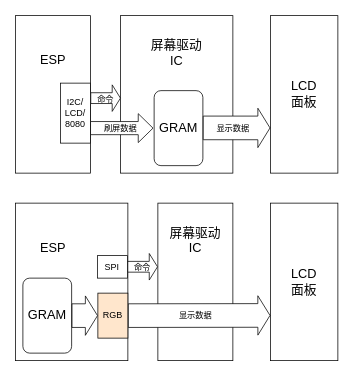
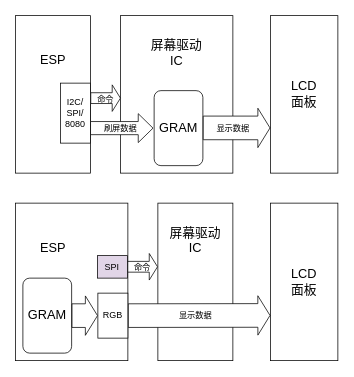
  <mxCell id="0" />
  <mxCell id="1" parent="0" />
  <mxCell id="2" value="" style="group;fontColor=#000000;" parent="1" vertex="1" connectable="0"><mxGeometry x="160" y="20" width="150" height="210" as="geometry" /></mxCell>
  <mxCell id="3" value="" style="whiteSpace=wrap;html=1;fillColor=#FFFFFF;fontColor=#000000;strokeColor=#000000;fontSize=17;labelPosition=center;verticalLabelPosition=middle;align=center;verticalAlign=middle;" parent="2" vertex="1"><mxGeometry width="150" height="210" as="geometry" /></mxCell>
  <mxCell id="4" value="&lt;span style=&quot;&quot;&gt;屏幕驱动 IC&lt;/span&gt;" style="text;html=1;strokeColor=none;fillColor=none;align=center;verticalAlign=middle;whiteSpace=wrap;rounded=0;fontSize=17;fontColor=#000000;" parent="2" vertex="1"><mxGeometry x="30" y="20" width="90" height="60" as="geometry" /></mxCell>
  <mxCell id="5" value="GRAM" style="rounded=1;whiteSpace=wrap;html=1;fontSize=17;strokeColor=#000000;fillColor=#FFFFFF;arcSize=14;fontColor=#000000;" parent="2" vertex="1"><mxGeometry x="45" y="100" width="65" height="100" as="geometry" /></mxCell>
  <mxCell id="6" value="" style="whiteSpace=wrap;html=1;fillColor=#FFFFFF;fontColor=#000000;strokeColor=#000000;fontSize=17;" parent="1" vertex="1"><mxGeometry x="20" y="20" width="100" height="210" as="geometry" /></mxCell>
  <mxCell id="7" value="LCD &lt;br&gt;面板" style="whiteSpace=wrap;html=1;fillColor=#FFFFFF;fontColor=#000000;strokeColor=#000000;fontSize=17;" parent="1" vertex="1"><mxGeometry x="360" y="20" width="90" height="210" as="geometry" /></mxCell>
  <mxCell id="8" value="" style="shape=flexArrow;endArrow=classic;html=1;fontSize=17;fontColor=#000000;exitX=1.01;exitY=0.499;exitDx=0;exitDy=0;entryX=0;entryY=0.5;entryDx=0;entryDy=0;strokeColor=#000000;width=17.5;endSize=6.225;fillColor=#FFFFFF;exitPerimeter=0;" parent="1" edge="1"><mxGeometry width="50" height="50" relative="1" as="geometry"><mxPoint x="119.7" y="169.97" as="sourcePoint" /><mxPoint x="204" y="170" as="targetPoint" /></mxGeometry></mxCell>
  <mxCell id="9" value="刷屏数据" style="edgeLabel;html=1;align=center;verticalAlign=middle;resizable=0;points=[];labelBackgroundColor=none;fontColor=#000000;" parent="8" vertex="1" connectable="0"><mxGeometry x="-0.651" y="-1" relative="1" as="geometry"><mxPoint x="25" y="-1" as="offset" /></mxGeometry></mxCell>
  <mxCell id="10" value="" style="shape=flexArrow;endArrow=classic;html=1;fontSize=17;fontColor=#000000;exitX=1;exitY=0.5;exitDx=0;exitDy=0;entryX=0;entryY=0.713;entryDx=0;entryDy=0;strokeColor=#000000;width=31.515;endSize=5.061;entryPerimeter=0;fillColor=#FFFFFF;" parent="1" target="7" edge="1"><mxGeometry width="50" height="50" relative="1" as="geometry"><mxPoint x="270" y="169.7" as="sourcePoint" /><mxPoint x="355" y="169.7" as="targetPoint" /></mxGeometry></mxCell>
  <mxCell id="11" value="显示数据" style="edgeLabel;html=1;align=center;verticalAlign=middle;resizable=0;points=[];fontColor=#000000;labelBackgroundColor=none;" parent="10" vertex="1" connectable="0"><mxGeometry x="-0.415" y="1" relative="1" as="geometry"><mxPoint x="13" y="1" as="offset" /></mxGeometry></mxCell>
  <mxCell id="12" style="edgeStyle=none;html=1;" parent="1" target="6" edge="1"><mxGeometry relative="1" as="geometry"><mxPoint x="120" y="155" as="sourcePoint" /></mxGeometry></mxCell>
  <mxCell id="13" value="&lt;span style=&quot;font-size: 17px&quot;&gt;ESP&lt;/span&gt;" style="text;html=1;align=center;verticalAlign=middle;resizable=0;points=[];autosize=1;strokeColor=none;fillColor=none;fontColor=#000000;" parent="1" vertex="1"><mxGeometry x="45" y="70" width="50" height="20" as="geometry" /></mxCell>
- <mxCell id="14" value="&lt;span style=&quot;color: rgb(0, 0, 0);&quot;&gt;I2C/&lt;/span&gt;&lt;br style=&quot;color: rgb(0, 0, 0);&quot;&gt;&lt;span style=&quot;color: rgb(0, 0, 0);&quot;&gt;LCD/&lt;/span&gt;&lt;br style=&quot;color: rgb(0, 0, 0);&quot;&gt;&lt;span style=&quot;color: rgb(0, 0, 0);&quot;&gt;8080&lt;/span&gt;" style="rounded=0;whiteSpace=wrap;html=1;strokeColor=#000000;fillColor=#FFFFFF;" parent="1" vertex="1"><mxGeometry x="80" y="110" width="40" height="80" as="geometry" /></mxCell>
+ <mxCell id="14" value="&lt;span style=&quot;color: rgb(0, 0, 0);&quot;&gt;I2C/&lt;/span&gt;&lt;br style=&quot;color: rgb(0, 0, 0);&quot;&gt;&lt;span style=&quot;color: rgb(0, 0, 0);&quot;&gt;SPI/&lt;/span&gt;&lt;br style=&quot;color: rgb(0, 0, 0);&quot;&gt;&lt;span style=&quot;color: rgb(0, 0, 0);&quot;&gt;8080&lt;/span&gt;" style="rounded=0;whiteSpace=wrap;html=1;strokeColor=#000000;fillColor=#FFFFFF;" parent="1" vertex="1"><mxGeometry x="80" y="110" width="40" height="80" as="geometry" /></mxCell>
  <mxCell id="15" value="" style="shape=flexArrow;endArrow=classic;html=1;fontSize=17;fontColor=#000000;strokeColor=#000000;width=14.386;endSize=3.333;fillColor=#FFFFFF;exitX=0.994;exitY=0.5;exitDx=0;exitDy=0;exitPerimeter=0;" parent="1" edge="1"><mxGeometry width="50" height="50" relative="1" as="geometry"><mxPoint x="120" y="130" as="sourcePoint" /><mxPoint x="160.6" y="130" as="targetPoint" /></mxGeometry></mxCell>
  <mxCell id="16" value="命令" style="edgeLabel;html=1;align=center;verticalAlign=middle;resizable=0;points=[];labelBackgroundColor=none;fontColor=#000000;" parent="15" vertex="1" connectable="0"><mxGeometry x="-0.651" y="-1" relative="1" as="geometry"><mxPoint x="12" y="-1" as="offset" /></mxGeometry></mxCell>
  <mxCell id="17" value="" style="group;fontColor=#000000;" parent="1" vertex="1" connectable="0"><mxGeometry x="210" y="270" width="100" height="210" as="geometry" /></mxCell>
  <mxCell id="18" value="" style="whiteSpace=wrap;html=1;fillColor=#FFFFFF;fontColor=#000000;strokeColor=#000000;fontSize=17;labelPosition=center;verticalLabelPosition=middle;align=center;verticalAlign=middle;" parent="17" vertex="1"><mxGeometry width="100.0" height="210" as="geometry" /></mxCell>
  <mxCell id="19" value="&lt;span style=&quot;&quot;&gt;屏幕驱动 IC&lt;/span&gt;" style="text;html=1;strokeColor=none;fillColor=none;align=center;verticalAlign=middle;whiteSpace=wrap;rounded=0;fontSize=17;fontColor=#000000;" parent="17" vertex="1"><mxGeometry x="14.17" y="20" width="71.667" height="60" as="geometry" /></mxCell>
  <mxCell id="20" value="" style="whiteSpace=wrap;html=1;fillColor=#FFFFFF;fontColor=#000000;strokeColor=#000000;fontSize=17;" parent="1" vertex="1"><mxGeometry x="20" y="270" width="150" height="210" as="geometry" /></mxCell>
  <mxCell id="21" value="LCD &lt;br&gt;面板" style="whiteSpace=wrap;html=1;fillColor=#FFFFFF;fontColor=#000000;strokeColor=#000000;fontSize=17;" parent="1" vertex="1"><mxGeometry x="360" y="270" width="90" height="210" as="geometry" /></mxCell>
  <mxCell id="22" value="" style="shape=flexArrow;endArrow=classic;html=1;fontSize=17;fontColor=#000000;entryX=0;entryY=0.713;entryDx=0;entryDy=0;strokeColor=#000000;width=31.515;endSize=5.061;entryPerimeter=0;fillColor=#FFFFFF;" parent="1" target="21" edge="1"><mxGeometry width="50" height="50" relative="1" as="geometry"><mxPoint x="170" y="420" as="sourcePoint" /><mxPoint x="355" y="419.7" as="targetPoint" /></mxGeometry></mxCell>
  <mxCell id="23" value="显示数据" style="edgeLabel;html=1;align=center;verticalAlign=middle;resizable=0;points=[];fontColor=#000000;labelBackgroundColor=none;" parent="22" vertex="1" connectable="0"><mxGeometry x="-0.415" y="1" relative="1" as="geometry"><mxPoint x="34" y="1" as="offset" /></mxGeometry></mxCell>
  <mxCell id="24" value="&lt;span style=&quot;font-size: 17px&quot;&gt;ESP&lt;/span&gt;" style="text;html=1;align=center;verticalAlign=middle;resizable=0;points=[];autosize=1;strokeColor=none;fillColor=none;fontColor=#000000;" parent="1" vertex="1"><mxGeometry x="45" y="320" width="50" height="20" as="geometry" /></mxCell>
- <mxCell id="25" value="&lt;font color=&quot;#000000&quot;&gt;SPI&lt;/font&gt;" style="rounded=0;whiteSpace=wrap;html=1;strokeColor=#000000;fillColor=#FFFFFF;" parent="1" vertex="1"><mxGeometry x="129.4" y="340" width="40" height="30" as="geometry" /></mxCell>
+ <mxCell id="25" value="&lt;font color=&quot;#000000&quot;&gt;SPI&lt;/font&gt;" style="rounded=0;whiteSpace=wrap;html=1;strokeColor=#000000;fillColor=#e1d5e7;" parent="1" vertex="1"><mxGeometry x="129.4" y="340" width="40" height="30" as="geometry" /></mxCell>
  <mxCell id="26" value="" style="shape=flexArrow;endArrow=classic;html=1;fontSize=17;fontColor=#000000;strokeColor=#000000;width=14.386;endSize=3.333;fillColor=#FFFFFF;exitX=0.994;exitY=0.5;exitDx=0;exitDy=0;exitPerimeter=0;" parent="1" edge="1"><mxGeometry width="50" height="50" relative="1" as="geometry"><mxPoint x="169.4" y="354.86" as="sourcePoint" /><mxPoint x="210" y="354.86" as="targetPoint" /></mxGeometry></mxCell>
  <mxCell id="27" value="命令" style="edgeLabel;html=1;align=center;verticalAlign=middle;resizable=0;points=[];labelBackgroundColor=none;fontColor=#000000;" parent="26" vertex="1" connectable="0"><mxGeometry x="-0.651" y="-1" relative="1" as="geometry"><mxPoint x="12" y="-1" as="offset" /></mxGeometry></mxCell>
  <mxCell id="28" value="GRAM" style="rounded=1;whiteSpace=wrap;html=1;fontSize=17;strokeColor=#000000;fillColor=#FFFFFF;arcSize=14;fontColor=#000000;" parent="1" vertex="1"><mxGeometry x="30" y="370" width="65" height="100" as="geometry" /></mxCell>
- <mxCell id="29" value="&lt;font color=&quot;#000000&quot;&gt;RGB&lt;/font&gt;" style="rounded=0;whiteSpace=wrap;html=1;strokeColor=#000000;fillColor=#ffe6cc;" parent="1" vertex="1"><mxGeometry x="130" y="390" width="40" height="60" as="geometry" /></mxCell>
+ <mxCell id="29" value="&lt;font color=&quot;#000000&quot;&gt;RGB&lt;/font&gt;" style="rounded=0;whiteSpace=wrap;html=1;strokeColor=#000000;fillColor=#FFFFFF;" parent="1" vertex="1"><mxGeometry x="130" y="390" width="40" height="60" as="geometry" /></mxCell>
  <mxCell id="30" value="" style="shape=flexArrow;endArrow=classic;html=1;fontSize=17;fontColor=#000000;strokeColor=#000000;width=31.515;endSize=5.061;fillColor=#FFFFFF;" parent="1" edge="1"><mxGeometry width="50" height="50" relative="1" as="geometry"><mxPoint x="95" y="420" as="sourcePoint" /><mxPoint x="130" y="420" as="targetPoint" /></mxGeometry></mxCell>
